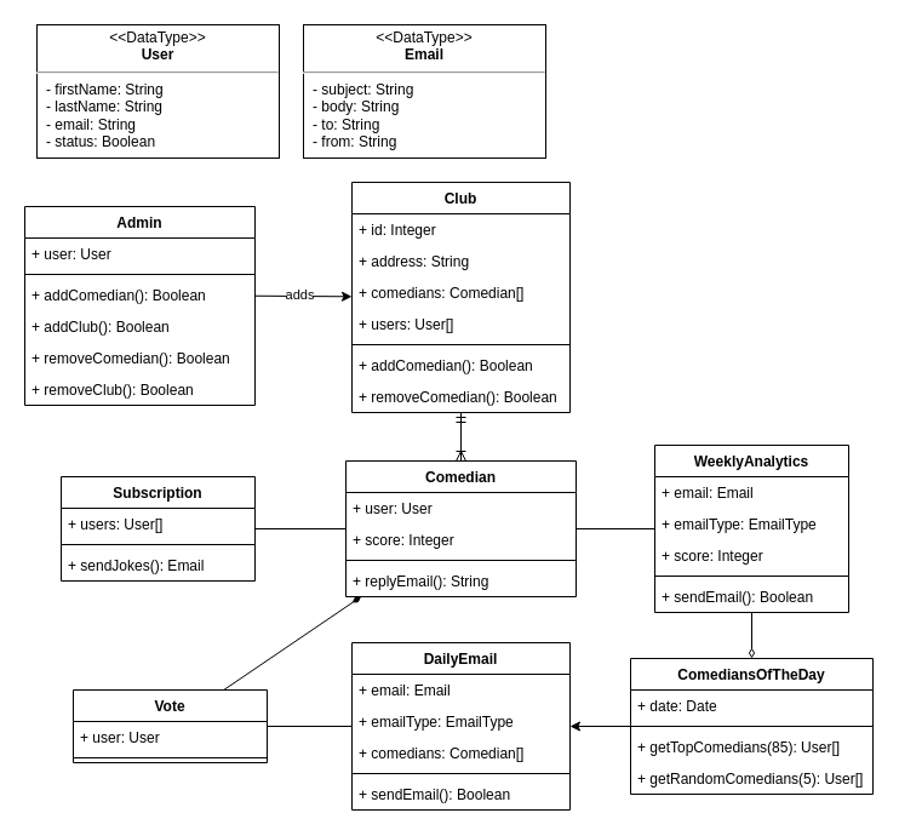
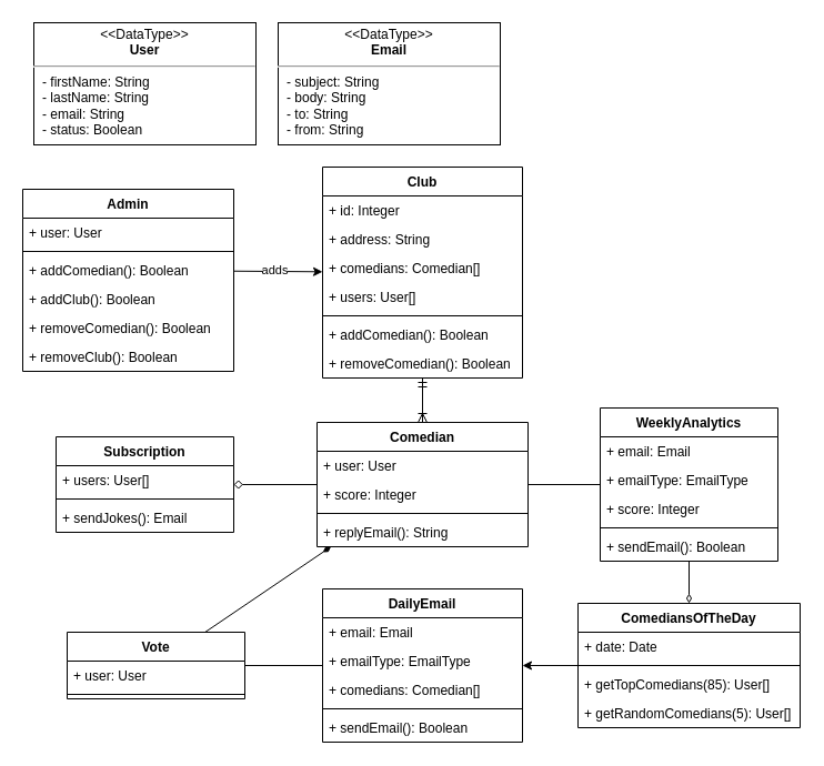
  <mxCell id="0" />
  <mxCell id="1" parent="0" />
  <mxCell id="2" style="rounded=1;orthogonalLoop=1;jettySize=auto;html=1;strokeColor=default;elbow=vertical;startArrow=ERoneToMany;startFill=0;endArrow=ERmandOne;endFill=0;" edge="1" parent="1" source="3" target="24"><mxGeometry relative="1" as="geometry" /></mxCell>
  <mxCell id="3" value="Comedian" style="swimlane;fontStyle=1;align=center;verticalAlign=top;childLayout=stackLayout;horizontal=1;startSize=26;horizontalStack=0;resizeParent=1;resizeParentMax=0;resizeLast=0;collapsible=1;marginBottom=0;" vertex="1" parent="1"><mxGeometry x="285" y="380" width="190" height="112" as="geometry"><mxRectangle x="40" y="150" width="70" height="30" as="alternateBounds" /></mxGeometry></mxCell>
  <mxCell id="4" value="+ user: User" style="text;strokeColor=none;fillColor=none;align=left;verticalAlign=top;spacingLeft=4;spacingRight=4;overflow=hidden;rotatable=0;points=[[0,0.5],[1,0.5]];portConstraint=eastwest;" vertex="1" parent="3"><mxGeometry y="26" width="190" height="26" as="geometry" /></mxCell>
  <mxCell id="5" value="+ score: Integer" style="text;strokeColor=none;fillColor=none;align=left;verticalAlign=top;spacingLeft=4;spacingRight=4;overflow=hidden;rotatable=0;points=[[0,0.5],[1,0.5]];portConstraint=eastwest;" vertex="1" parent="3"><mxGeometry y="52" width="190" height="26" as="geometry" /></mxCell>
  <mxCell id="6" value="" style="line;strokeWidth=1;fillColor=none;align=left;verticalAlign=middle;spacingTop=-1;spacingLeft=3;spacingRight=3;rotatable=0;labelPosition=right;points=[];portConstraint=eastwest;strokeColor=inherit;" vertex="1" parent="3"><mxGeometry y="78" width="190" height="8" as="geometry" /></mxCell>
  <mxCell id="7" value="+ replyEmail(): String" style="text;strokeColor=none;fillColor=none;align=left;verticalAlign=top;spacingLeft=4;spacingRight=4;overflow=hidden;rotatable=0;points=[[0,0.5],[1,0.5]];portConstraint=eastwest;" vertex="1" parent="3"><mxGeometry y="86" width="190" height="26" as="geometry" /></mxCell>
  <mxCell id="8" style="edgeStyle=none;rounded=1;orthogonalLoop=1;jettySize=auto;html=1;strokeColor=default;startArrow=none;startFill=0;endArrow=none;endFill=0;elbow=vertical;" edge="1" parent="1" source="10" target="3"><mxGeometry relative="1" as="geometry" /></mxCell>
- <mxCell id="9" style="edgeStyle=none;rounded=1;orthogonalLoop=1;jettySize=auto;html=1;strokeColor=default;startArrow=none;startFill=0;endArrow=none;endFill=0;elbow=vertical;" edge="1" parent="1" source="3" target="46"><mxGeometry relative="1" as="geometry" /></mxCell>
+ <mxCell id="9" style="edgeStyle=none;rounded=1;orthogonalLoop=1;jettySize=auto;html=1;strokeColor=default;startArrow=none;startFill=0;endArrow=diamond;endFill=0;elbow=vertical;" edge="1" parent="1" source="3" target="46"><mxGeometry relative="1" as="geometry" /></mxCell>
  <mxCell id="10" value="WeeklyAnalytics" style="swimlane;fontStyle=1;align=center;verticalAlign=top;childLayout=stackLayout;horizontal=1;startSize=26;horizontalStack=0;resizeParent=1;resizeParentMax=0;resizeLast=0;collapsible=1;marginBottom=0;" vertex="1" parent="1"><mxGeometry x="540" y="367" width="160" height="138" as="geometry"><mxRectangle x="40" y="150" width="70" height="30" as="alternateBounds" /></mxGeometry></mxCell>
  <mxCell id="11" value="+ email: Email" style="text;strokeColor=none;fillColor=none;align=left;verticalAlign=top;spacingLeft=4;spacingRight=4;overflow=hidden;rotatable=0;points=[[0,0.5],[1,0.5]];portConstraint=eastwest;" vertex="1" parent="10"><mxGeometry y="26" width="160" height="26" as="geometry" /></mxCell>
  <mxCell id="12" value="+ emailType: EmailType" style="text;strokeColor=none;fillColor=none;align=left;verticalAlign=top;spacingLeft=4;spacingRight=4;overflow=hidden;rotatable=0;points=[[0,0.5],[1,0.5]];portConstraint=eastwest;" vertex="1" parent="10"><mxGeometry y="52" width="160" height="26" as="geometry" /></mxCell>
  <mxCell id="13" value="+ score: Integer" style="text;strokeColor=none;fillColor=none;align=left;verticalAlign=top;spacingLeft=4;spacingRight=4;overflow=hidden;rotatable=0;points=[[0,0.5],[1,0.5]];portConstraint=eastwest;" vertex="1" parent="10"><mxGeometry y="78" width="160" height="26" as="geometry" /></mxCell>
  <mxCell id="14" value="" style="line;strokeWidth=1;fillColor=none;align=left;verticalAlign=middle;spacingTop=-1;spacingLeft=3;spacingRight=3;rotatable=0;labelPosition=right;points=[];portConstraint=eastwest;strokeColor=inherit;" vertex="1" parent="10"><mxGeometry y="104" width="160" height="8" as="geometry" /></mxCell>
  <mxCell id="15" value="+ sendEmail(): Boolean" style="text;strokeColor=none;fillColor=none;align=left;verticalAlign=top;spacingLeft=4;spacingRight=4;overflow=hidden;rotatable=0;points=[[0,0.5],[1,0.5]];portConstraint=eastwest;" vertex="1" parent="10"><mxGeometry y="112" width="160" height="26" as="geometry" /></mxCell>
  <mxCell id="16" value="Admin" style="swimlane;fontStyle=1;align=center;verticalAlign=top;childLayout=stackLayout;horizontal=1;startSize=26;horizontalStack=0;resizeParent=1;resizeParentMax=0;resizeLast=0;collapsible=1;marginBottom=0;" vertex="1" parent="1"><mxGeometry x="20" y="170" width="190" height="164" as="geometry"><mxRectangle x="40" y="150" width="70" height="30" as="alternateBounds" /></mxGeometry></mxCell>
  <mxCell id="17" value="+ user: User" style="text;strokeColor=none;fillColor=none;align=left;verticalAlign=top;spacingLeft=4;spacingRight=4;overflow=hidden;rotatable=0;points=[[0,0.5],[1,0.5]];portConstraint=eastwest;" vertex="1" parent="16"><mxGeometry y="26" width="190" height="26" as="geometry" /></mxCell>
  <mxCell id="18" value="" style="line;strokeWidth=1;fillColor=none;align=left;verticalAlign=middle;spacingTop=-1;spacingLeft=3;spacingRight=3;rotatable=0;labelPosition=right;points=[];portConstraint=eastwest;strokeColor=inherit;" vertex="1" parent="16"><mxGeometry y="52" width="190" height="8" as="geometry" /></mxCell>
  <mxCell id="19" value="+ addComedian(): Boolean" style="text;strokeColor=none;fillColor=none;align=left;verticalAlign=top;spacingLeft=4;spacingRight=4;overflow=hidden;rotatable=0;points=[[0,0.5],[1,0.5]];portConstraint=eastwest;" vertex="1" parent="16"><mxGeometry y="60" width="190" height="26" as="geometry" /></mxCell>
  <mxCell id="20" value="+ addClub(): Boolean" style="text;strokeColor=none;fillColor=none;align=left;verticalAlign=top;spacingLeft=4;spacingRight=4;overflow=hidden;rotatable=0;points=[[0,0.5],[1,0.5]];portConstraint=eastwest;" vertex="1" parent="16"><mxGeometry y="86" width="190" height="26" as="geometry" /></mxCell>
  <mxCell id="21" value="+ removeComedian(): Boolean" style="text;strokeColor=none;fillColor=none;align=left;verticalAlign=top;spacingLeft=4;spacingRight=4;overflow=hidden;rotatable=0;points=[[0,0.5],[1,0.5]];portConstraint=eastwest;" vertex="1" parent="16"><mxGeometry y="112" width="190" height="26" as="geometry" /></mxCell>
  <mxCell id="22" value="+ removeClub(): Boolean" style="text;strokeColor=none;fillColor=none;align=left;verticalAlign=top;spacingLeft=4;spacingRight=4;overflow=hidden;rotatable=0;points=[[0,0.5],[1,0.5]];portConstraint=eastwest;" vertex="1" parent="16"><mxGeometry y="138" width="190" height="26" as="geometry" /></mxCell>
  <mxCell id="23" value="&lt;p style=&quot;margin:0px;margin-top:4px;text-align:center;&quot;&gt;&amp;lt;&amp;lt;DataType&amp;gt;&amp;gt;&lt;br&gt;&lt;b&gt;User&lt;/b&gt;&lt;/p&gt;&lt;hr&gt;&lt;p style=&quot;margin:0px;margin-left:8px;text-align:left;&quot;&gt;- firstName: String&lt;/p&gt;&lt;p style=&quot;margin:0px;margin-left:8px;text-align:left;&quot;&gt;- lastName: String&lt;/p&gt;&lt;p style=&quot;margin:0px;margin-left:8px;text-align:left;&quot;&gt;- email: String&lt;/p&gt;&lt;p style=&quot;margin:0px;margin-left:8px;text-align:left;&quot;&gt;- status: Boolean&lt;/p&gt;" style="shape=rect;html=1;overflow=fill;whiteSpace=wrap;" vertex="1" parent="1"><mxGeometry x="30" y="20" width="200" height="110" as="geometry" /></mxCell>
  <mxCell id="24" value="Club" style="swimlane;fontStyle=1;align=center;verticalAlign=top;childLayout=stackLayout;horizontal=1;startSize=26;horizontalStack=0;resizeParent=1;resizeParentMax=0;resizeLast=0;collapsible=1;marginBottom=0;" vertex="1" parent="1"><mxGeometry x="290" y="150" width="180" height="190" as="geometry"><mxRectangle x="40" y="150" width="70" height="30" as="alternateBounds" /></mxGeometry></mxCell>
  <mxCell id="25" value="+ id: Integer" style="text;strokeColor=none;fillColor=none;align=left;verticalAlign=top;spacingLeft=4;spacingRight=4;overflow=hidden;rotatable=0;points=[[0,0.5],[1,0.5]];portConstraint=eastwest;" vertex="1" parent="24"><mxGeometry y="26" width="180" height="26" as="geometry" /></mxCell>
  <mxCell id="26" value="+ address: String" style="text;strokeColor=none;fillColor=none;align=left;verticalAlign=top;spacingLeft=4;spacingRight=4;overflow=hidden;rotatable=0;points=[[0,0.5],[1,0.5]];portConstraint=eastwest;" vertex="1" parent="24"><mxGeometry y="52" width="180" height="26" as="geometry" /></mxCell>
  <mxCell id="27" value="+ comedians: Comedian[]" style="text;strokeColor=none;fillColor=none;align=left;verticalAlign=top;spacingLeft=4;spacingRight=4;overflow=hidden;rotatable=0;points=[[0,0.5],[1,0.5]];portConstraint=eastwest;" vertex="1" parent="24"><mxGeometry y="78" width="180" height="26" as="geometry" /></mxCell>
  <mxCell id="28" value="+ users: User[]" style="text;strokeColor=none;fillColor=none;align=left;verticalAlign=top;spacingLeft=4;spacingRight=4;overflow=hidden;rotatable=0;points=[[0,0.5],[1,0.5]];portConstraint=eastwest;" vertex="1" parent="24"><mxGeometry y="104" width="180" height="26" as="geometry" /></mxCell>
  <mxCell id="29" value="" style="line;strokeWidth=1;fillColor=none;align=left;verticalAlign=middle;spacingTop=-1;spacingLeft=3;spacingRight=3;rotatable=0;labelPosition=right;points=[];portConstraint=eastwest;strokeColor=inherit;" vertex="1" parent="24"><mxGeometry y="130" width="180" height="8" as="geometry" /></mxCell>
  <mxCell id="30" value="+ addComedian(): Boolean" style="text;strokeColor=none;fillColor=none;align=left;verticalAlign=top;spacingLeft=4;spacingRight=4;overflow=hidden;rotatable=0;points=[[0,0.5],[1,0.5]];portConstraint=eastwest;" vertex="1" parent="24"><mxGeometry y="138" width="180" height="26" as="geometry" /></mxCell>
  <mxCell id="31" value="+ removeComedian(): Boolean" style="text;strokeColor=none;fillColor=none;align=left;verticalAlign=top;spacingLeft=4;spacingRight=4;overflow=hidden;rotatable=0;points=[[0,0.5],[1,0.5]];portConstraint=eastwest;" vertex="1" parent="24"><mxGeometry y="164" width="180" height="26" as="geometry" /></mxCell>
  <mxCell id="32" style="rounded=1;orthogonalLoop=1;jettySize=auto;html=1;" edge="1" parent="1" source="19" target="24"><mxGeometry relative="1" as="geometry" /></mxCell>
  <mxCell id="33" value="adds" style="edgeLabel;html=1;align=center;verticalAlign=middle;resizable=0;points=[];" vertex="1" connectable="0" parent="32"><mxGeometry x="-0.109" y="1" relative="1" as="geometry"><mxPoint as="offset" /></mxGeometry></mxCell>
  <mxCell id="34" value="&lt;p style=&quot;margin:0px;margin-top:4px;text-align:center;&quot;&gt;&amp;lt;&amp;lt;DataType&amp;gt;&amp;gt;&lt;br&gt;&lt;b&gt;Email&lt;/b&gt;&lt;/p&gt;&lt;hr&gt;&lt;p style=&quot;margin:0px;margin-left:8px;text-align:left;&quot;&gt;- subject: String&lt;/p&gt;&lt;p style=&quot;margin:0px;margin-left:8px;text-align:left;&quot;&gt;- body: String&lt;/p&gt;&lt;p style=&quot;margin:0px;margin-left:8px;text-align:left;&quot;&gt;- to: String&lt;/p&gt;&lt;p style=&quot;margin:0px;margin-left:8px;text-align:left;&quot;&gt;- from: String&lt;/p&gt;" style="shape=rect;html=1;overflow=fill;whiteSpace=wrap;" vertex="1" parent="1"><mxGeometry x="250" y="20" width="200" height="110" as="geometry" /></mxCell>
  <mxCell id="35" style="rounded=1;orthogonalLoop=1;jettySize=auto;html=1;strokeColor=default;startArrow=none;startFill=0;endArrow=diamondThin;endFill=1;elbow=vertical;" edge="1" parent="1" source="36" target="3"><mxGeometry relative="1" as="geometry" /></mxCell>
  <mxCell id="36" value="Vote" style="swimlane;fontStyle=1;align=center;verticalAlign=top;childLayout=stackLayout;horizontal=1;startSize=26;horizontalStack=0;resizeParent=1;resizeParentMax=0;resizeLast=0;collapsible=1;marginBottom=0;" vertex="1" parent="1"><mxGeometry x="60" y="569" width="160" height="60" as="geometry"><mxRectangle x="40" y="150" width="70" height="30" as="alternateBounds" /></mxGeometry></mxCell>
  <mxCell id="37" value="+ user: User" style="text;strokeColor=none;fillColor=none;align=left;verticalAlign=top;spacingLeft=4;spacingRight=4;overflow=hidden;rotatable=0;points=[[0,0.5],[1,0.5]];portConstraint=eastwest;" vertex="1" parent="36"><mxGeometry y="26" width="160" height="26" as="geometry" /></mxCell>
  <mxCell id="38" value="" style="line;strokeWidth=1;fillColor=none;align=left;verticalAlign=middle;spacingTop=-1;spacingLeft=3;spacingRight=3;rotatable=0;labelPosition=right;points=[];portConstraint=eastwest;strokeColor=inherit;" vertex="1" parent="36"><mxGeometry y="52" width="160" height="8" as="geometry" /></mxCell>
  <mxCell id="39" style="edgeStyle=none;rounded=1;orthogonalLoop=1;jettySize=auto;html=1;strokeColor=default;startArrow=none;startFill=0;endArrow=classic;endFill=1;elbow=vertical;" edge="1" parent="1" source="41" target="51"><mxGeometry relative="1" as="geometry" /></mxCell>
  <mxCell id="40" style="edgeStyle=none;rounded=1;orthogonalLoop=1;jettySize=auto;html=1;strokeColor=default;startArrow=diamondThin;startFill=0;endArrow=none;endFill=0;elbow=vertical;" edge="1" parent="1" source="41" target="15"><mxGeometry relative="1" as="geometry" /></mxCell>
  <mxCell id="41" value="ComediansOfTheDay" style="swimlane;fontStyle=1;align=center;verticalAlign=top;childLayout=stackLayout;horizontal=1;startSize=26;horizontalStack=0;resizeParent=1;resizeParentMax=0;resizeLast=0;collapsible=1;marginBottom=0;" vertex="1" parent="1"><mxGeometry x="520" y="543" width="200" height="112" as="geometry"><mxRectangle x="40" y="150" width="70" height="30" as="alternateBounds" /></mxGeometry></mxCell>
  <mxCell id="42" value="+ date: Date" style="text;strokeColor=none;fillColor=none;align=left;verticalAlign=top;spacingLeft=4;spacingRight=4;overflow=hidden;rotatable=0;points=[[0,0.5],[1,0.5]];portConstraint=eastwest;" vertex="1" parent="41"><mxGeometry y="26" width="200" height="26" as="geometry" /></mxCell>
  <mxCell id="43" value="" style="line;strokeWidth=1;fillColor=none;align=left;verticalAlign=middle;spacingTop=-1;spacingLeft=3;spacingRight=3;rotatable=0;labelPosition=right;points=[];portConstraint=eastwest;strokeColor=inherit;" vertex="1" parent="41"><mxGeometry y="52" width="200" height="8" as="geometry" /></mxCell>
  <mxCell id="44" value="+ getTopComedians(85): User[]" style="text;strokeColor=none;fillColor=none;align=left;verticalAlign=top;spacingLeft=4;spacingRight=4;overflow=hidden;rotatable=0;points=[[0,0.5],[1,0.5]];portConstraint=eastwest;" vertex="1" parent="41"><mxGeometry y="60" width="200" height="26" as="geometry" /></mxCell>
  <mxCell id="45" value="+ getRandomComedians(5): User[]" style="text;strokeColor=none;fillColor=none;align=left;verticalAlign=top;spacingLeft=4;spacingRight=4;overflow=hidden;rotatable=0;points=[[0,0.5],[1,0.5]];portConstraint=eastwest;" vertex="1" parent="41"><mxGeometry y="86" width="200" height="26" as="geometry" /></mxCell>
  <mxCell id="46" value="Subscription" style="swimlane;fontStyle=1;align=center;verticalAlign=top;childLayout=stackLayout;horizontal=1;startSize=26;horizontalStack=0;resizeParent=1;resizeParentMax=0;resizeLast=0;collapsible=1;marginBottom=0;" vertex="1" parent="1"><mxGeometry x="50" y="393" width="160" height="86" as="geometry"><mxRectangle x="40" y="150" width="70" height="30" as="alternateBounds" /></mxGeometry></mxCell>
  <mxCell id="47" value="+ users: User[]" style="text;strokeColor=none;fillColor=none;align=left;verticalAlign=top;spacingLeft=4;spacingRight=4;overflow=hidden;rotatable=0;points=[[0,0.5],[1,0.5]];portConstraint=eastwest;" vertex="1" parent="46"><mxGeometry y="26" width="160" height="26" as="geometry" /></mxCell>
  <mxCell id="48" value="" style="line;strokeWidth=1;fillColor=none;align=left;verticalAlign=middle;spacingTop=-1;spacingLeft=3;spacingRight=3;rotatable=0;labelPosition=right;points=[];portConstraint=eastwest;strokeColor=inherit;" vertex="1" parent="46"><mxGeometry y="52" width="160" height="8" as="geometry" /></mxCell>
  <mxCell id="49" value="+ sendJokes(): Email" style="text;strokeColor=none;fillColor=none;align=left;verticalAlign=top;spacingLeft=4;spacingRight=4;overflow=hidden;rotatable=0;points=[[0,0.5],[1,0.5]];portConstraint=eastwest;" vertex="1" parent="46"><mxGeometry y="60" width="160" height="26" as="geometry" /></mxCell>
  <mxCell id="50" style="edgeStyle=none;rounded=1;orthogonalLoop=1;jettySize=auto;html=1;strokeColor=default;startArrow=none;startFill=0;endArrow=none;endFill=0;elbow=vertical;" edge="1" parent="1" source="51" target="36"><mxGeometry relative="1" as="geometry" /></mxCell>
  <mxCell id="51" value="DailyEmail" style="swimlane;fontStyle=1;align=center;verticalAlign=top;childLayout=stackLayout;horizontal=1;startSize=26;horizontalStack=0;resizeParent=1;resizeParentMax=0;resizeLast=0;collapsible=1;marginBottom=0;" vertex="1" parent="1"><mxGeometry x="290" y="530" width="180" height="138" as="geometry"><mxRectangle x="40" y="150" width="70" height="30" as="alternateBounds" /></mxGeometry></mxCell>
  <mxCell id="52" value="+ email: Email" style="text;strokeColor=none;fillColor=none;align=left;verticalAlign=top;spacingLeft=4;spacingRight=4;overflow=hidden;rotatable=0;points=[[0,0.5],[1,0.5]];portConstraint=eastwest;" vertex="1" parent="51"><mxGeometry y="26" width="180" height="26" as="geometry" /></mxCell>
  <mxCell id="53" value="+ emailType: EmailType" style="text;strokeColor=none;fillColor=none;align=left;verticalAlign=top;spacingLeft=4;spacingRight=4;overflow=hidden;rotatable=0;points=[[0,0.5],[1,0.5]];portConstraint=eastwest;" vertex="1" parent="51"><mxGeometry y="52" width="180" height="26" as="geometry" /></mxCell>
  <mxCell id="54" value="+ comedians: Comedian[]" style="text;strokeColor=none;fillColor=none;align=left;verticalAlign=top;spacingLeft=4;spacingRight=4;overflow=hidden;rotatable=0;points=[[0,0.5],[1,0.5]];portConstraint=eastwest;" vertex="1" parent="51"><mxGeometry y="78" width="180" height="26" as="geometry" /></mxCell>
  <mxCell id="55" value="" style="line;strokeWidth=1;fillColor=none;align=left;verticalAlign=middle;spacingTop=-1;spacingLeft=3;spacingRight=3;rotatable=0;labelPosition=right;points=[];portConstraint=eastwest;strokeColor=inherit;" vertex="1" parent="51"><mxGeometry y="104" width="180" height="8" as="geometry" /></mxCell>
  <mxCell id="56" value="+ sendEmail(): Boolean" style="text;strokeColor=none;fillColor=none;align=left;verticalAlign=top;spacingLeft=4;spacingRight=4;overflow=hidden;rotatable=0;points=[[0,0.5],[1,0.5]];portConstraint=eastwest;" vertex="1" parent="51"><mxGeometry y="112" width="180" height="26" as="geometry" /></mxCell>
